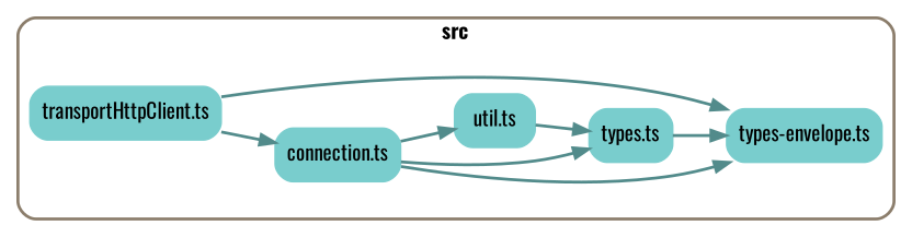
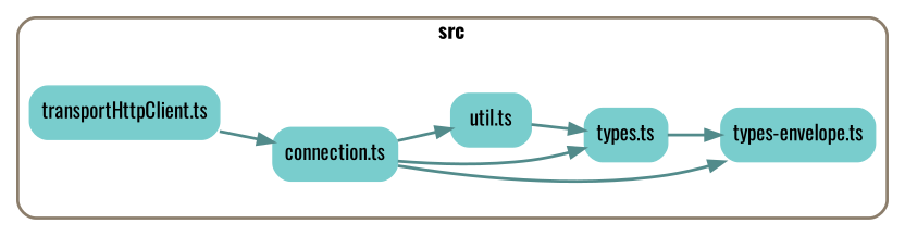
  digraph {
    compound=true
    fontname=Oswald
    rankdir=LR
    splines=true
    node [color=darkslategray3 fontname=Oswald shape=rectangle style="rounded,filled"]
    edge [color=darkslategray4 fontname=Oswald penwidth=2]
    n1 [label="connection.ts"]
    n2 [label="transportHttpClient.ts"]
    n3 [label="types-envelope.ts"]
    n4 [label="types.ts"]
    n5 [label="util.ts"]
    subgraph cluster_1 {
      color=bisque4
      label=<<b>src</b>>
      penwidth=2
      style=rounded
      n1
      n2
      n3
      n4
      n5
    }
    n1 -> n3
    n1 -> n4
    n1 -> n5
    n2 -> n1
-   n2 -> n3
    n4 -> n3
    n5 -> n4
  }
